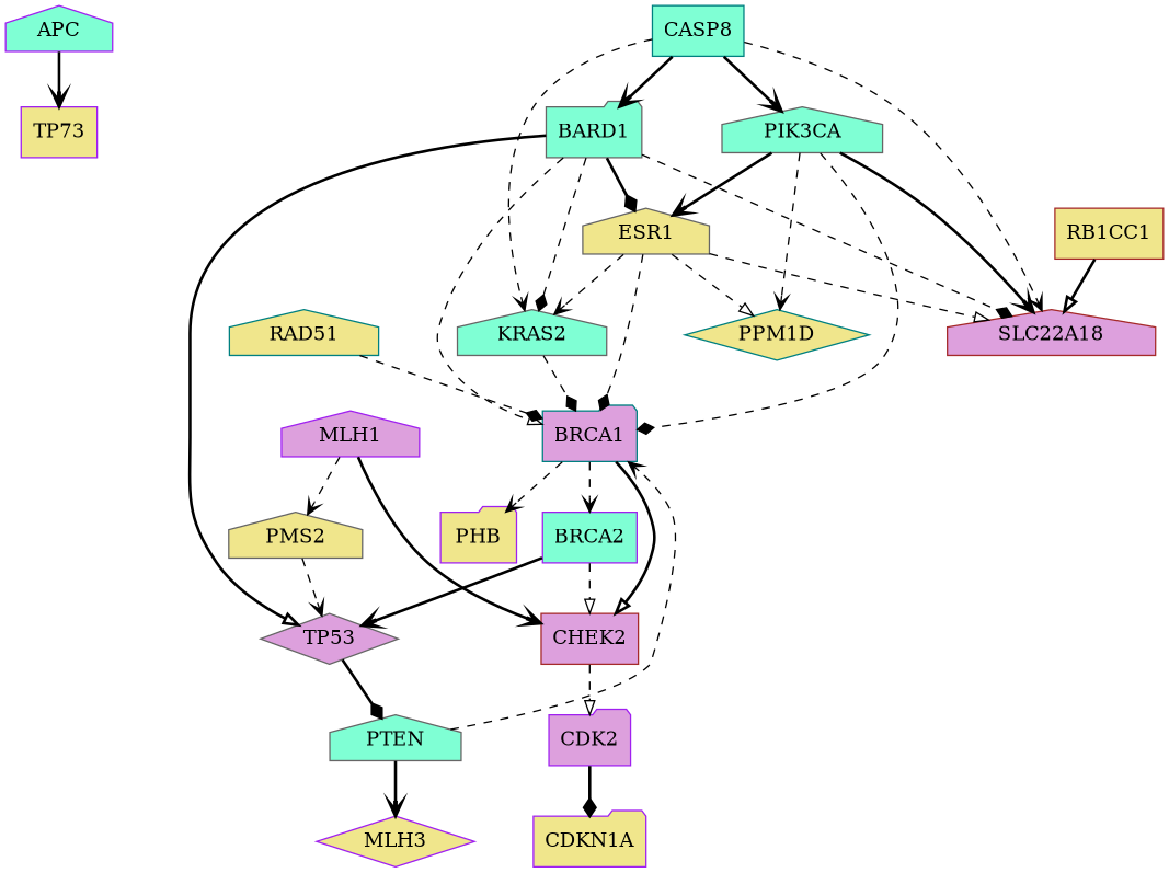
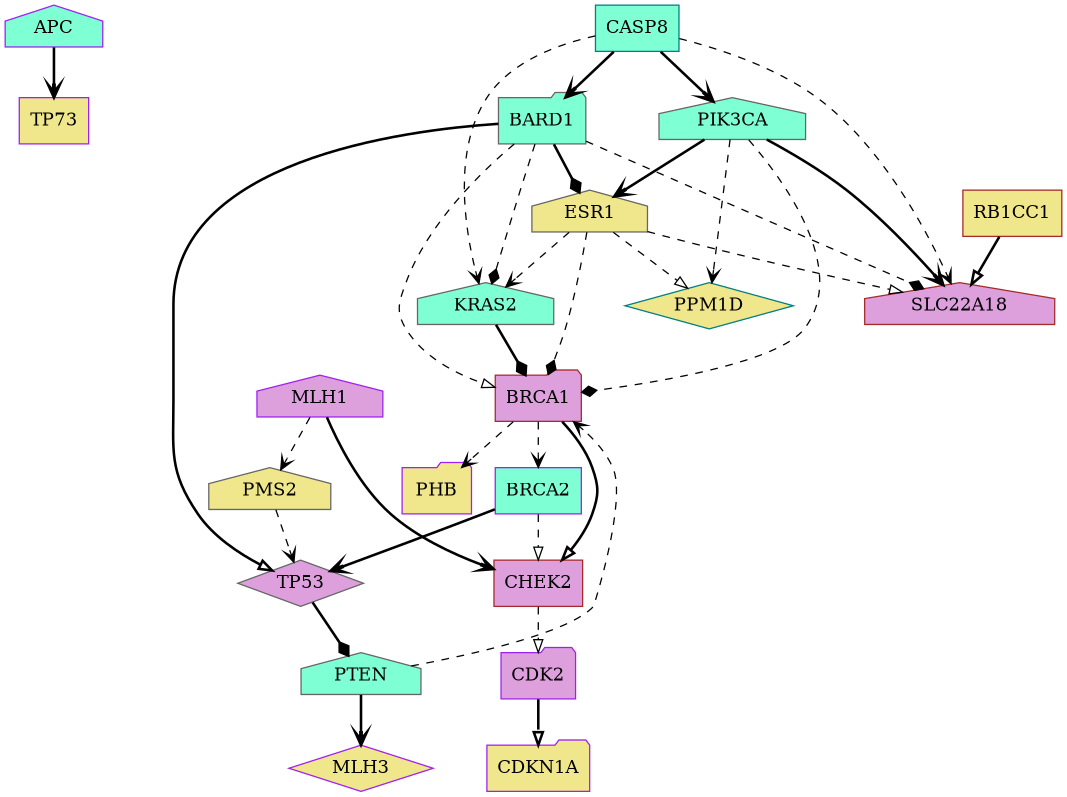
  digraph {
    node [color=purple fillcolor=khaki shape=house style=filled]
    edge [arrowhead=vee style=dashed]
    APC [fillcolor=aquamarine]
    TP73 [shape=box]
    BARD1 [color=gray40 fillcolor=aquamarine shape=folder]
-   BRCA1 [color=teal fillcolor=plum shape=folder]
+   BRCA1 [color=brown fillcolor=plum shape=folder]
    ESR1 [color=gray40]
    KRAS2 [color=gray40 fillcolor=aquamarine]
    SLC22A18 [color=brown fillcolor=plum]
    TP53 [color=gray40 fillcolor=plum shape=diamond]
    BRCA2 [fillcolor=aquamarine shape=box]
    CHEK2 [color=brown fillcolor=plum shape=box]
    PHB [shape=folder]
    PPM1D [color=teal shape=diamond]
    PTEN [color=gray40 fillcolor=aquamarine]
    CDK2 [fillcolor=plum shape=folder]
    MLH1 [fillcolor=plum]
    PMS2 [color=gray40]
    MLH3 [shape=diamond]
    CDKN1A [shape=folder]
    CASP8 [color=teal fillcolor=aquamarine shape=box]
    PIK3CA [color=gray40 fillcolor=aquamarine]
    RB1CC1 [color=brown shape=box]
-   RAD51 [color=teal]
    APC -> TP73 [style=bold]
    BARD1 -> BRCA1 [arrowhead=onormal]
    BARD1 -> ESR1 [arrowhead=diamond style=bold]
    BARD1 -> KRAS2 [arrowhead=diamond]
    BARD1 -> SLC22A18 [arrowhead=diamond]
    BARD1 -> TP53 [arrowhead=onormal style=bold]
    BRCA1 -> BRCA2
    BRCA1 -> CHEK2 [arrowhead=onormal style=bold]
    BRCA1 -> PHB
    ESR1 -> BRCA1 [arrowhead=diamond]
    ESR1 -> KRAS2
    ESR1 -> SLC22A18 [arrowhead=onormal]
    ESR1 -> PPM1D [arrowhead=onormal]
-   KRAS2 -> BRCA1 [arrowhead=diamond]
+   KRAS2 -> BRCA1 [arrowhead=diamond style=bold]
    TP53 -> PTEN [arrowhead=diamond style=bold]
    BRCA2 -> TP53 [style=bold]
    BRCA2 -> CHEK2 [arrowhead=onormal]
    CHEK2 -> CDK2 [arrowhead=onormal]
    PTEN -> BRCA1
    PTEN -> MLH3 [style=bold]
-   CDK2 -> CDKN1A [arrowhead=diamond style=bold]
+   CDK2 -> CDKN1A [arrowhead=onormal style=bold]
    MLH1 -> CHEK2 [style=bold]
    MLH1 -> PMS2
    PMS2 -> TP53
    CASP8 -> BARD1 [style=bold]
    CASP8 -> KRAS2
    CASP8 -> SLC22A18
    CASP8 -> PIK3CA [style=bold]
    PIK3CA -> BRCA1 [arrowhead=diamond]
    PIK3CA -> ESR1 [style=bold]
    PIK3CA -> SLC22A18 [style=bold]
    PIK3CA -> PPM1D
    RB1CC1 -> SLC22A18 [arrowhead=onormal style=bold]
-   RAD51 -> BRCA1 [arrowhead=diamond]
  }
